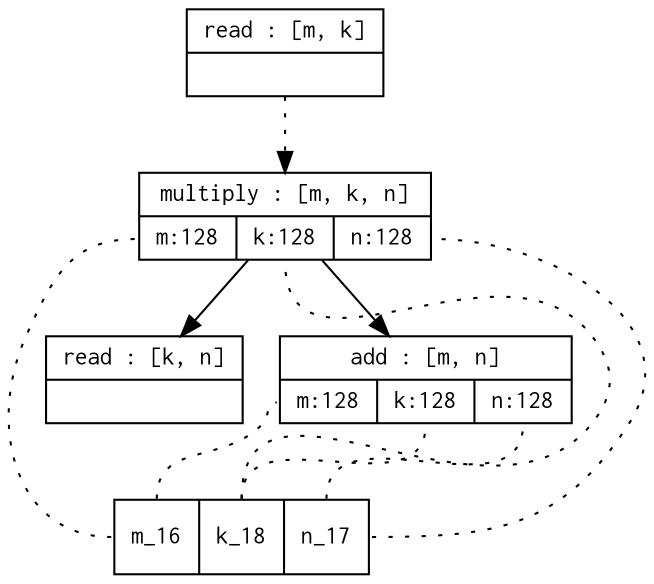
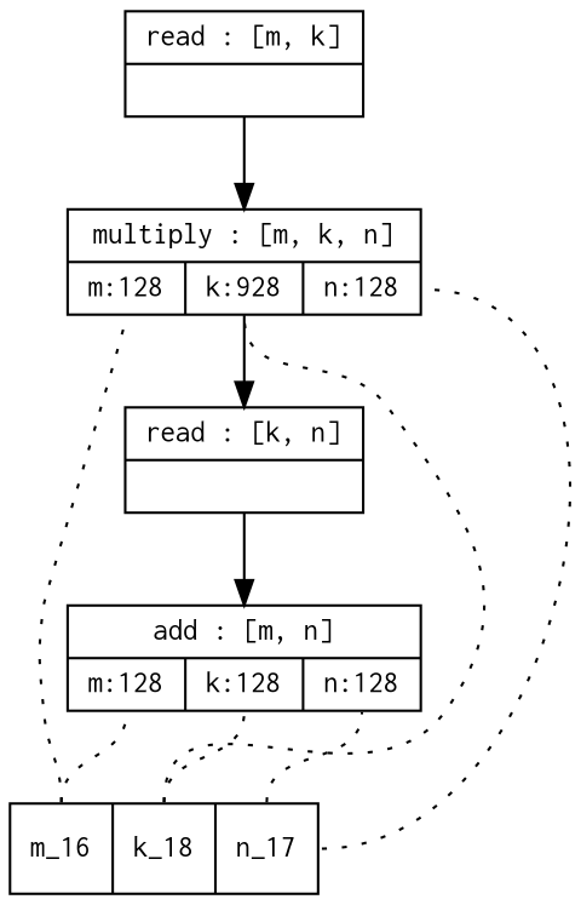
  digraph {
    node [fontname=courier fontsize=12 shape=record]
    edge [arrowhead=none style=dotted weight=0]
    n1 [label="<0>m_16|<1>k_18|<2>n_17"]
-   n2 [label="{multiply : [m, k, n]|{<0>m:128|<1>k:128|<2>n:128}}"]
+   n2 [label="{multiply : [m, k, n]|{<0>m:128|<1>k:928|<2>n:128}}"]
    n3 [label="{add : [m, n]|{<0>m:128|<1>k:128|<2>n:128}}"]
    n4 [label="{read : [k, n]|{}}"]
    n5 [label="{read : [m, k]|{}}"]
    subgraph sub_1 {
      rank=sink
      n1
    }
    n1 -> n2 [headport=0 tailport=0]
    n1 -> n2 [headport=1 tailport=1]
    n1 -> n2 [headport=2 tailport=2]
    n1 -> n3 [headport=0 tailport=0]
    n1 -> n3 [headport=1 tailport=1]
    n1 -> n3 [headport=2 tailport=2]
-   n2 -> n3 [arrowhead="" style="" weight=""]
+   n4 -> n3 [arrowhead="" style="" weight=""]
    n2 -> n4 [arrowhead="" style="" weight=""]
-   n5 -> n2 [arrowhead="" weight=""]
+   n5 -> n2 [arrowhead="" style="" weight=""]
  }
